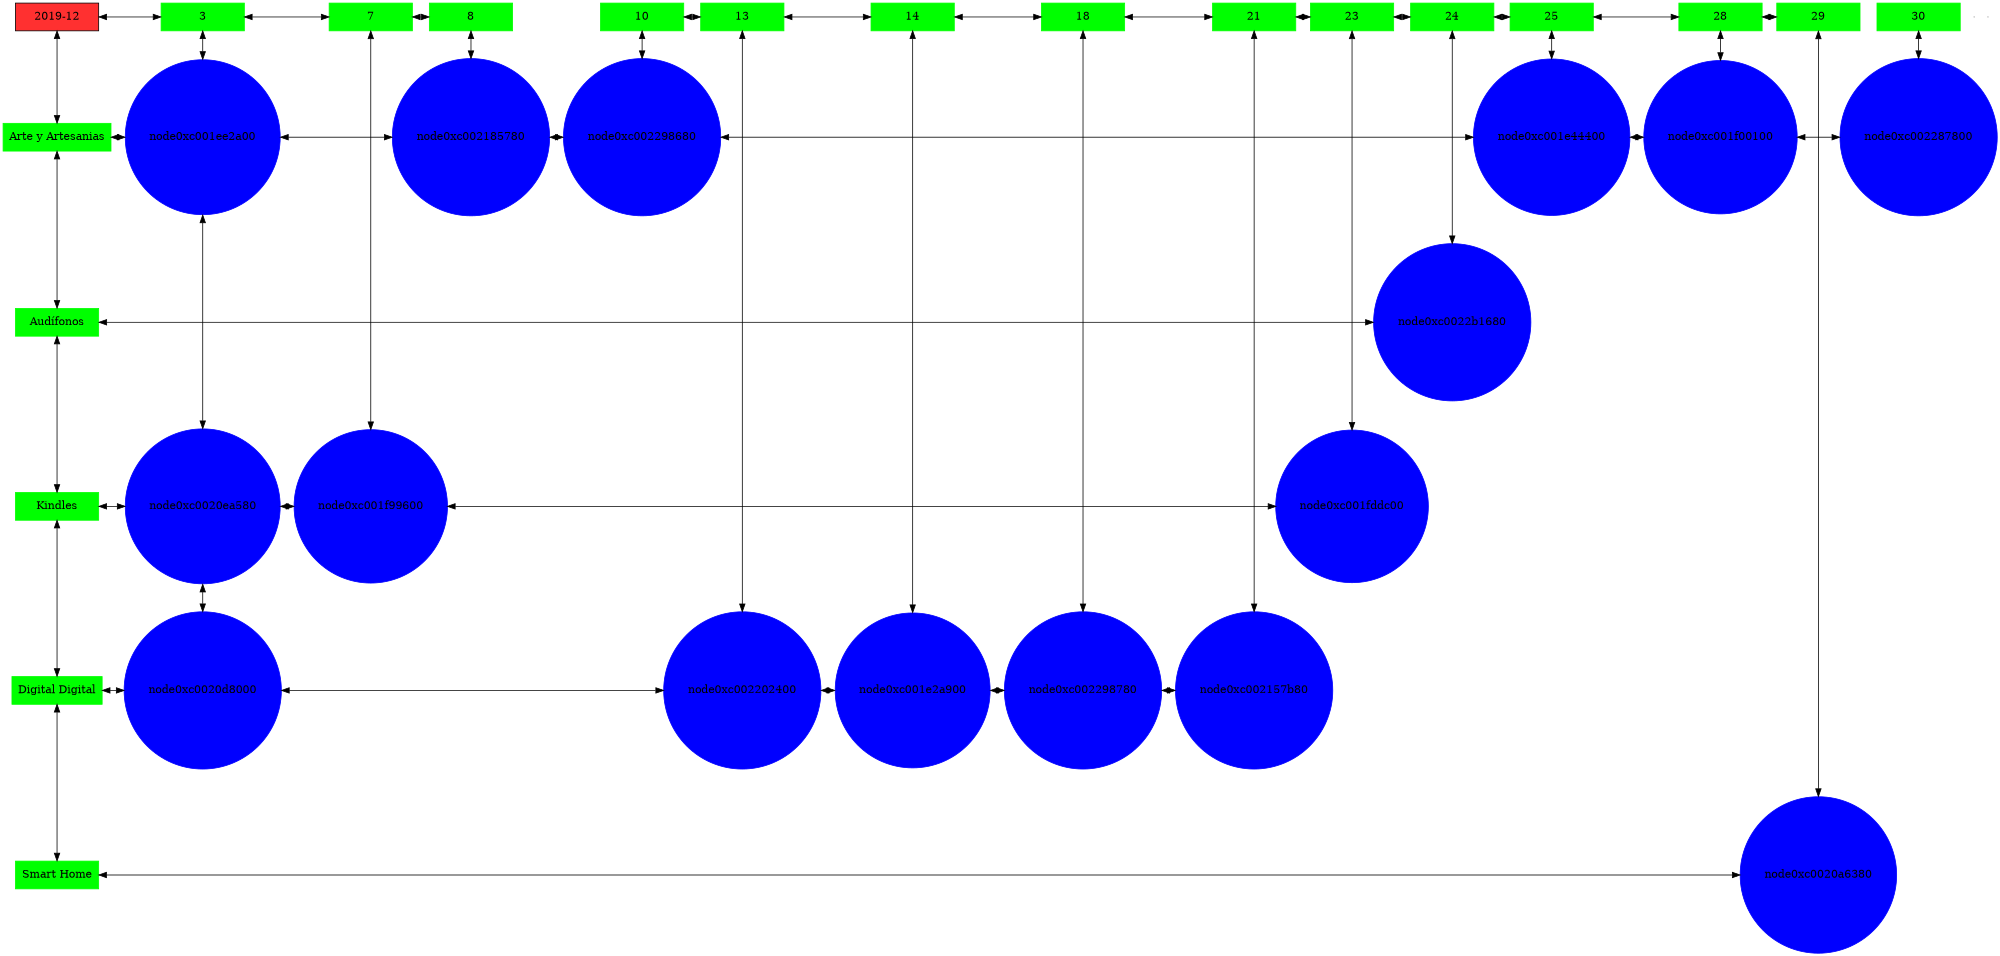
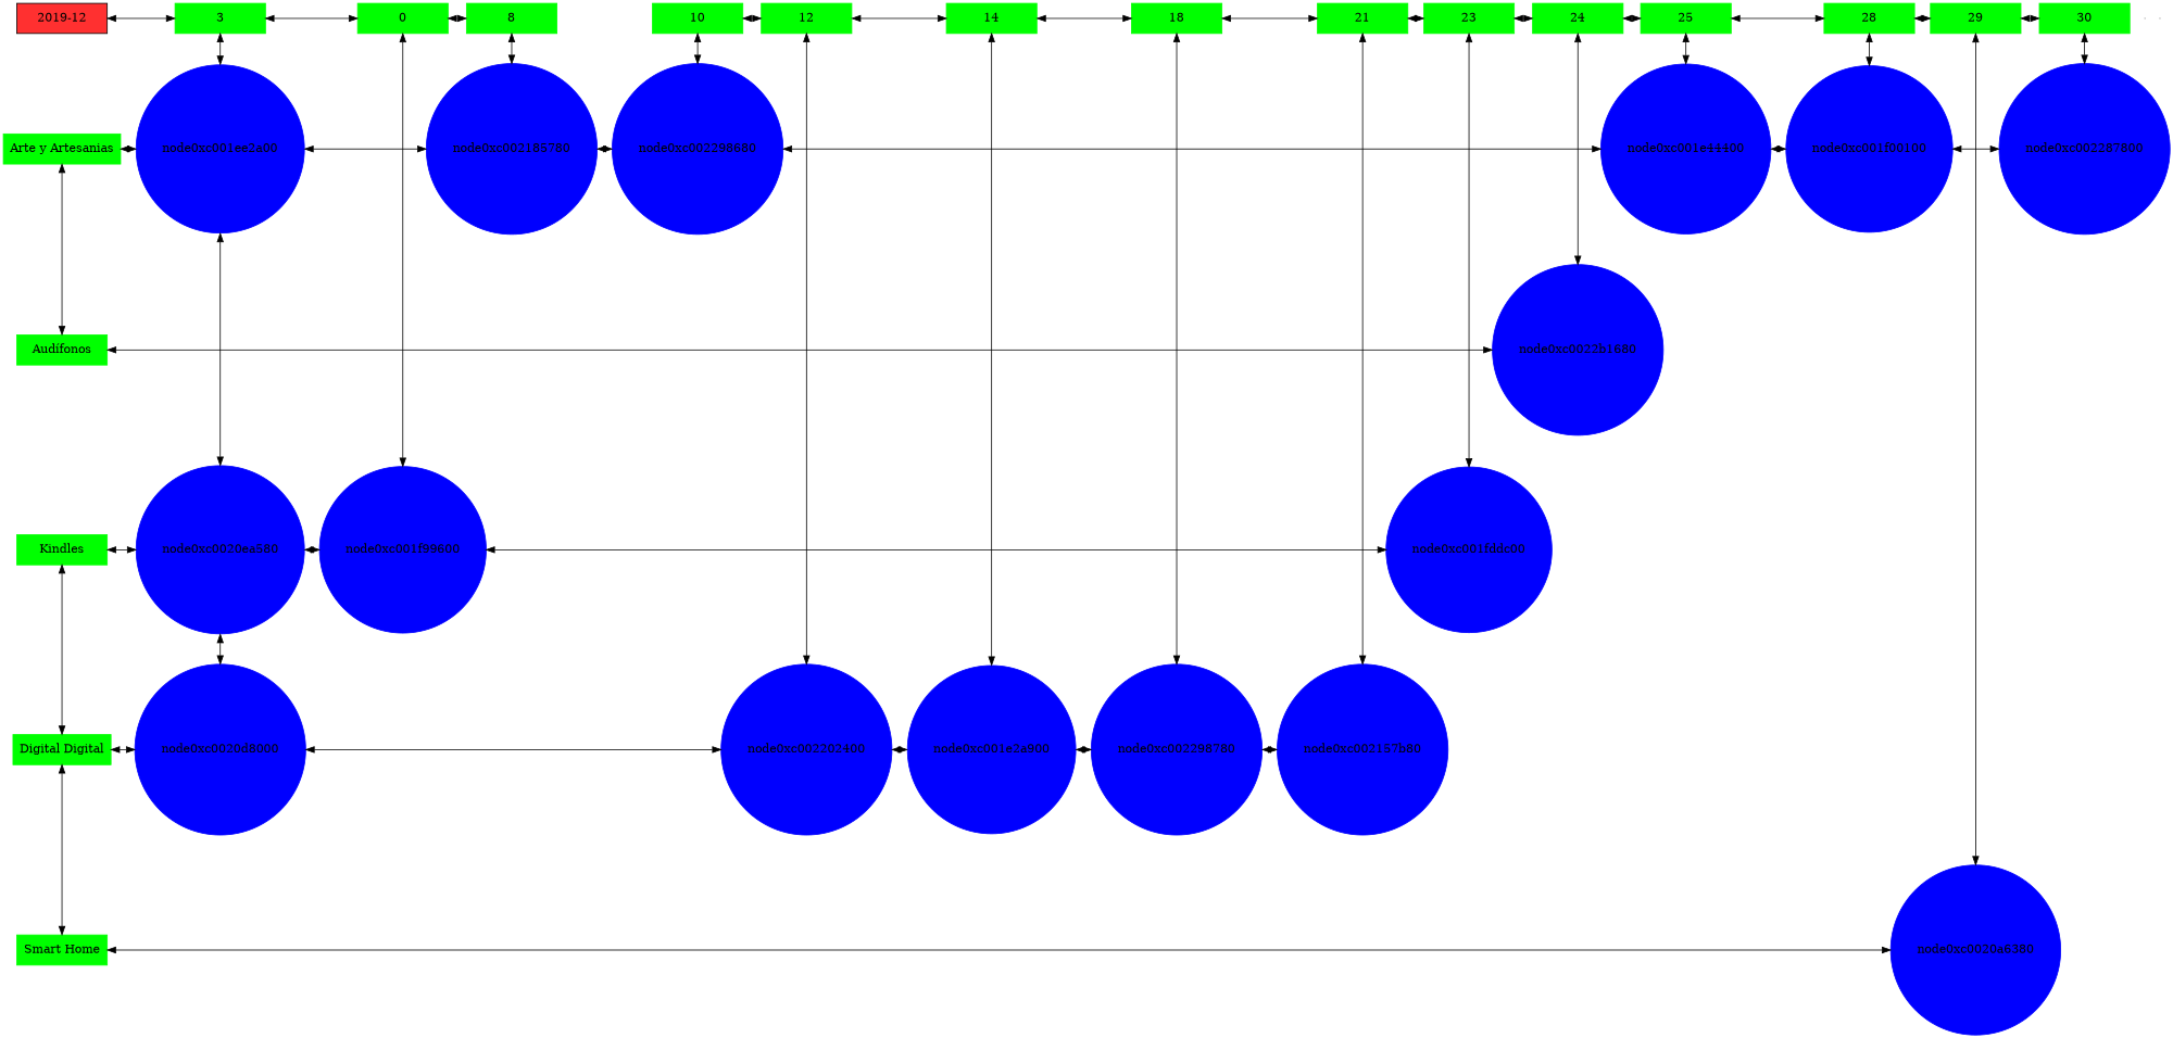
  digraph {
    node [group=1 shape=box style=filled color=green]
    edge [dir=both]
    n1 [fillcolor=firebrick1 label="2019-12" width=1.5 color=""]
    n2 [group=3 label=3 width=1.5]
-   n3 [group=7 label=7 width=1.5]
+   n3 [group=7 label=0 width=1.5]
    n4 [group=8 label=8 width=1.5]
    n5 [group=10 label=10 width=1.5]
-   n6 [group=12 label=13 width=1.5]
+   n6 [group=12 label=12 width=1.5]
    n7 [group=14 label=14 width=1.5]
    n8 [group=18 label=18 width=1.5]
    node0xc001e44400 [color=blue group=25 shape=circle width=0.5]
    node0xc001f00100 [color=blue group=28 shape=circle width=0.5]
    n11 [group=21 label=21 width=1.5]
    n12 [group=23 label=23 width=1.5]
    n13 [group=24 label=24 width=1.5]
    n14 [group=25 label=25 width=1.5]
    n15 [group=28 label=28 width=1.5]
    n16 [group=29 label=29 width=1.5]
    n17 [group=30 label=30 width=1.5]
    n18 [label="Arte y Artesanias" width=1.5]
    node0xc001ee2a00 [color=blue group=3 shape=circle width=0.5]
    node0xc002185780 [color=blue group=8 shape=circle width=0.5]
    node0xc002298680 [color=blue group=10 shape=circle width=0.5]
    node0xc002287800 [color=blue group=30 shape=circle width=0.5]
    n23 [label="Audífonos" width=1.5]
    node0xc0022b1680 [color=blue group=24 shape=circle width=0.5]
    n25 [label=Kindles width=1.5]
    node0xc0020ea580 [color=blue group=3 shape=circle width=0.5]
    node0xc001f99600 [color=blue group=7 shape=circle width=0.5]
    node0xc001fddc00 [color=blue group=23 shape=circle width=0.5]
    n29 [label="Digital Digital" width=1.5]
    node0xc0020d8000 [color=blue group=3 shape=circle width=0.5]
    node0xc002202400 [color=blue group=12 shape=circle width=0.5]
    node0xc001e2a900 [color=blue group=14 shape=circle width=0.5]
    node0xc002298780 [color=blue group=18 shape=circle width=0.5]
    node0xc002157b80 [color=blue group=21 shape=circle width=0.5]
    n35 [label="Smart Home" width=1.5]
    node0xc0020a6380 [color=blue group=29 shape=circle width=0.5]
    e0 [shape=point width=0 group="" style="" color=""]
    e1 [shape=point width=0 group="" style="" color=""]
    subgraph sub_1 {
      rank=same
      n1
      n2
    }
    subgraph sub_2 {
      rank=same
      n2
      n3
    }
    subgraph sub_3 {
      rank=same
      n3
      n4
    }
    subgraph sub_4 {
      rank=same
      n4
      n5
    }
    subgraph sub_5 {
      rank=same
      n5
      n6
    }
    subgraph sub_6 {
      rank=same
      n6
      n7
    }
    subgraph sub_7 {
      rank=same
      n7
      n8
    }
    subgraph sub_8 {
      rank=same
      node0xc001e44400
      node0xc001f00100
    }
    subgraph sub_9 {
      rank=same
      n8
      n11
    }
    subgraph sub_10 {
      rank=same
      n11
      n12
    }
    subgraph sub_11 {
      rank=same
      n12
      n13
    }
    subgraph sub_12 {
      rank=same
      n13
      n14
    }
    subgraph sub_13 {
      rank=same
      n14
      n15
    }
    subgraph sub_14 {
      rank=same
      n15
      n16
    }
    subgraph sub_15 {
      rank=same
      n16
      n17
    }
    subgraph sub_16 {
      rank=same
      n18
      node0xc001ee2a00
    }
    subgraph sub_17 {
      rank=same
      node0xc001ee2a00
      node0xc002185780
    }
    subgraph sub_18 {
      rank=same
      node0xc002185780
      node0xc002298680
    }
    subgraph sub_19 {
      rank=same
      node0xc001e44400
      node0xc002298680
    }
    subgraph sub_20 {
      rank=same
      node0xc001f00100
      node0xc002287800
    }
    subgraph sub_21 {
      rank=same
      n23
      node0xc0022b1680
    }
    subgraph sub_22 {
      rank=same
      n25
      node0xc0020ea580
    }
    subgraph sub_23 {
      rank=same
      node0xc0020ea580
      node0xc001f99600
    }
    subgraph sub_24 {
      rank=same
      node0xc001f99600
      node0xc001fddc00
    }
    subgraph sub_25 {
      rank=same
      n29
      node0xc0020d8000
    }
    subgraph sub_26 {
      rank=same
      node0xc0020d8000
      node0xc002202400
    }
    subgraph sub_27 {
      rank=same
      node0xc002202400
      node0xc001e2a900
    }
    subgraph sub_28 {
      rank=same
      node0xc001e2a900
      node0xc002298780
    }
    subgraph sub_29 {
      rank=same
      node0xc002298780
      node0xc002157b80
    }
    subgraph sub_30 {
      rank=same
      n35
      node0xc0020a6380
    }
    n1 -> n2
-   n1 -> n18
    n2 -> n3
    n2 -> node0xc001ee2a00
    n3 -> n4
    n3 -> node0xc001f99600
    n4 -> node0xc002185780
    n5 -> n6
    n5 -> node0xc002298680
    n6 -> n7
    n6 -> node0xc002202400
    n7 -> n8
    n7 -> node0xc001e2a900
    n8 -> n11
    n8 -> node0xc002298780
    node0xc001e44400 -> node0xc001f00100
    node0xc001f00100 -> node0xc002287800
    n11 -> n12
    n11 -> node0xc002157b80
    n12 -> n13
    n12 -> node0xc001fddc00
    n13 -> n14
    n13 -> node0xc0022b1680
    n14 -> node0xc001e44400
    n14 -> n15
    n15 -> node0xc001f00100
    n15 -> n16
+   n16 -> n17
    n16 -> node0xc0020a6380
    n17 -> node0xc002287800
    n18 -> node0xc001ee2a00
    n18 -> n23
    node0xc001ee2a00 -> node0xc002185780
    node0xc001ee2a00 -> node0xc0020ea580
    node0xc002185780 -> node0xc002298680
    node0xc002298680 -> node0xc001e44400
    n23 -> node0xc0022b1680
-   n23 -> n25
    n25 -> node0xc0020ea580
    n25 -> n29
    node0xc0020ea580 -> node0xc001f99600
    node0xc0020ea580 -> node0xc0020d8000
    node0xc001f99600 -> node0xc001fddc00
    n29 -> node0xc0020d8000
    n29 -> n35
    node0xc0020d8000 -> node0xc002202400
    node0xc002202400 -> node0xc001e2a900
    node0xc001e2a900 -> node0xc002298780
    node0xc002298780 -> node0xc002157b80
    n35 -> node0xc0020a6380
  }
